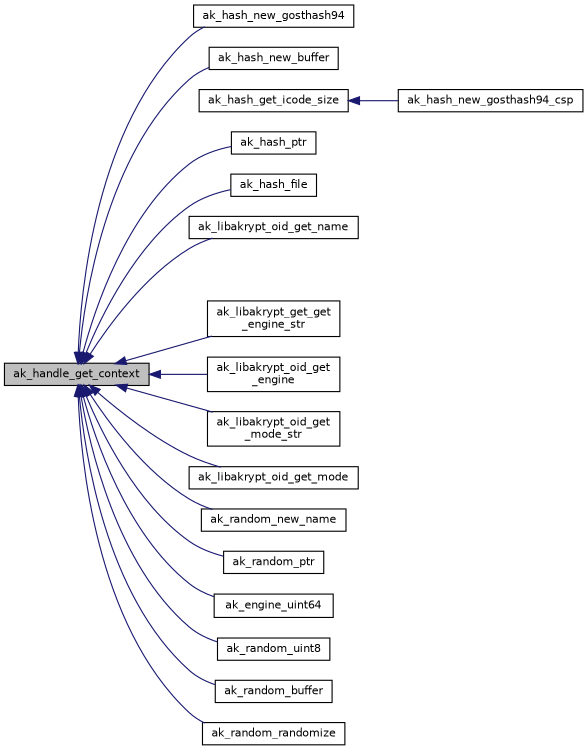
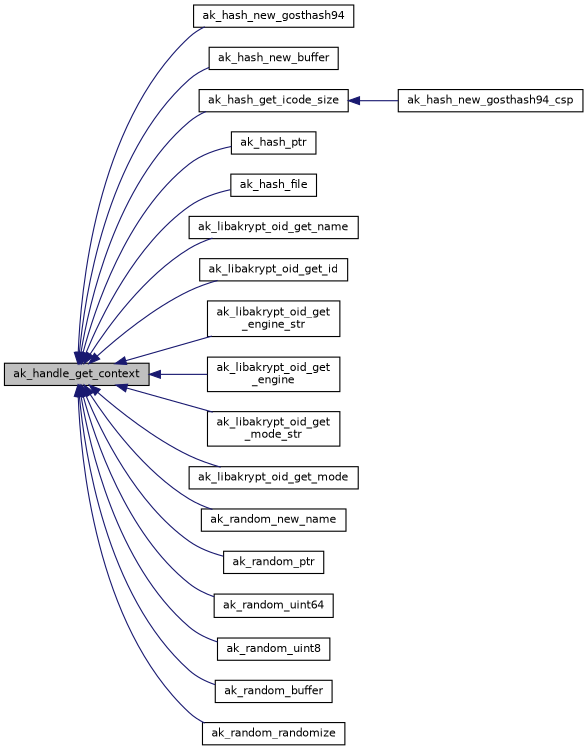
  digraph {
    rankdir=LR
    node [color=black fillcolor=white fontname=Helvetica fontsize=10 shape=record style=filled]
    edge [color=midnightblue dir=back fontname=Helvetica fontsize=10 labelfontname=Helvetica labelfontsize=10 style=solid]
    n1 [fillcolor=grey75 fontcolor=black height=0.2 label=ak_handle_get_context width=0.4]
    n2 [height=0.2 label=ak_hash_new_gosthash94 width=0.4]
    n3 [height=0.2 label=ak_hash_new_buffer width=0.4]
    n4 [height=0.2 label=ak_hash_get_icode_size width=0.4]
    n5 [height=0.2 label=ak_hash_ptr width=0.4]
    n6 [height=0.2 label=ak_hash_file width=0.4]
    n7 [height=0.2 label=ak_libakrypt_oid_get_name width=0.4]
-   n9 [height=0.2 label="ak_libakrypt_get_get\l_engine_str" width=0.4]
+   n8 [height=0.2 label=ak_libakrypt_oid_get_id width=0.4]
+   n9 [height=0.2 label="ak_libakrypt_oid_get\l_engine_str" width=0.4]
    n10 [height=0.2 label="ak_libakrypt_oid_get\l_engine" width=0.4]
    n11 [height=0.2 label="ak_libakrypt_oid_get\l_mode_str" width=0.4]
    n12 [height=0.2 label=ak_libakrypt_oid_get_mode width=0.4]
    n13 [height=0.2 label=ak_random_new_name width=0.4]
    n14 [height=0.2 label=ak_random_ptr width=0.4]
-   n15 [height=0.2 label=ak_engine_uint64 width=0.4]
+   n15 [height=0.2 label=ak_random_uint64 width=0.4]
    n16 [height=0.2 label=ak_random_uint8 width=0.4]
    n17 [height=0.2 label=ak_random_buffer width=0.4]
    n18 [height=0.2 label=ak_random_randomize width=0.4]
    n19 [height=0.2 label=ak_hash_new_gosthash94_csp width=0.4]
    n1 -> n2
    n1 -> n3
+   n1 -> n4
    n1 -> n5
    n1 -> n6
    n1 -> n7
+   n1 -> n8
    n1 -> n9
    n1 -> n10
    n1 -> n11
    n1 -> n12
    n1 -> n13
    n1 -> n14
    n1 -> n15
    n1 -> n16
    n1 -> n17
    n1 -> n18
    n4 -> n19
  }
